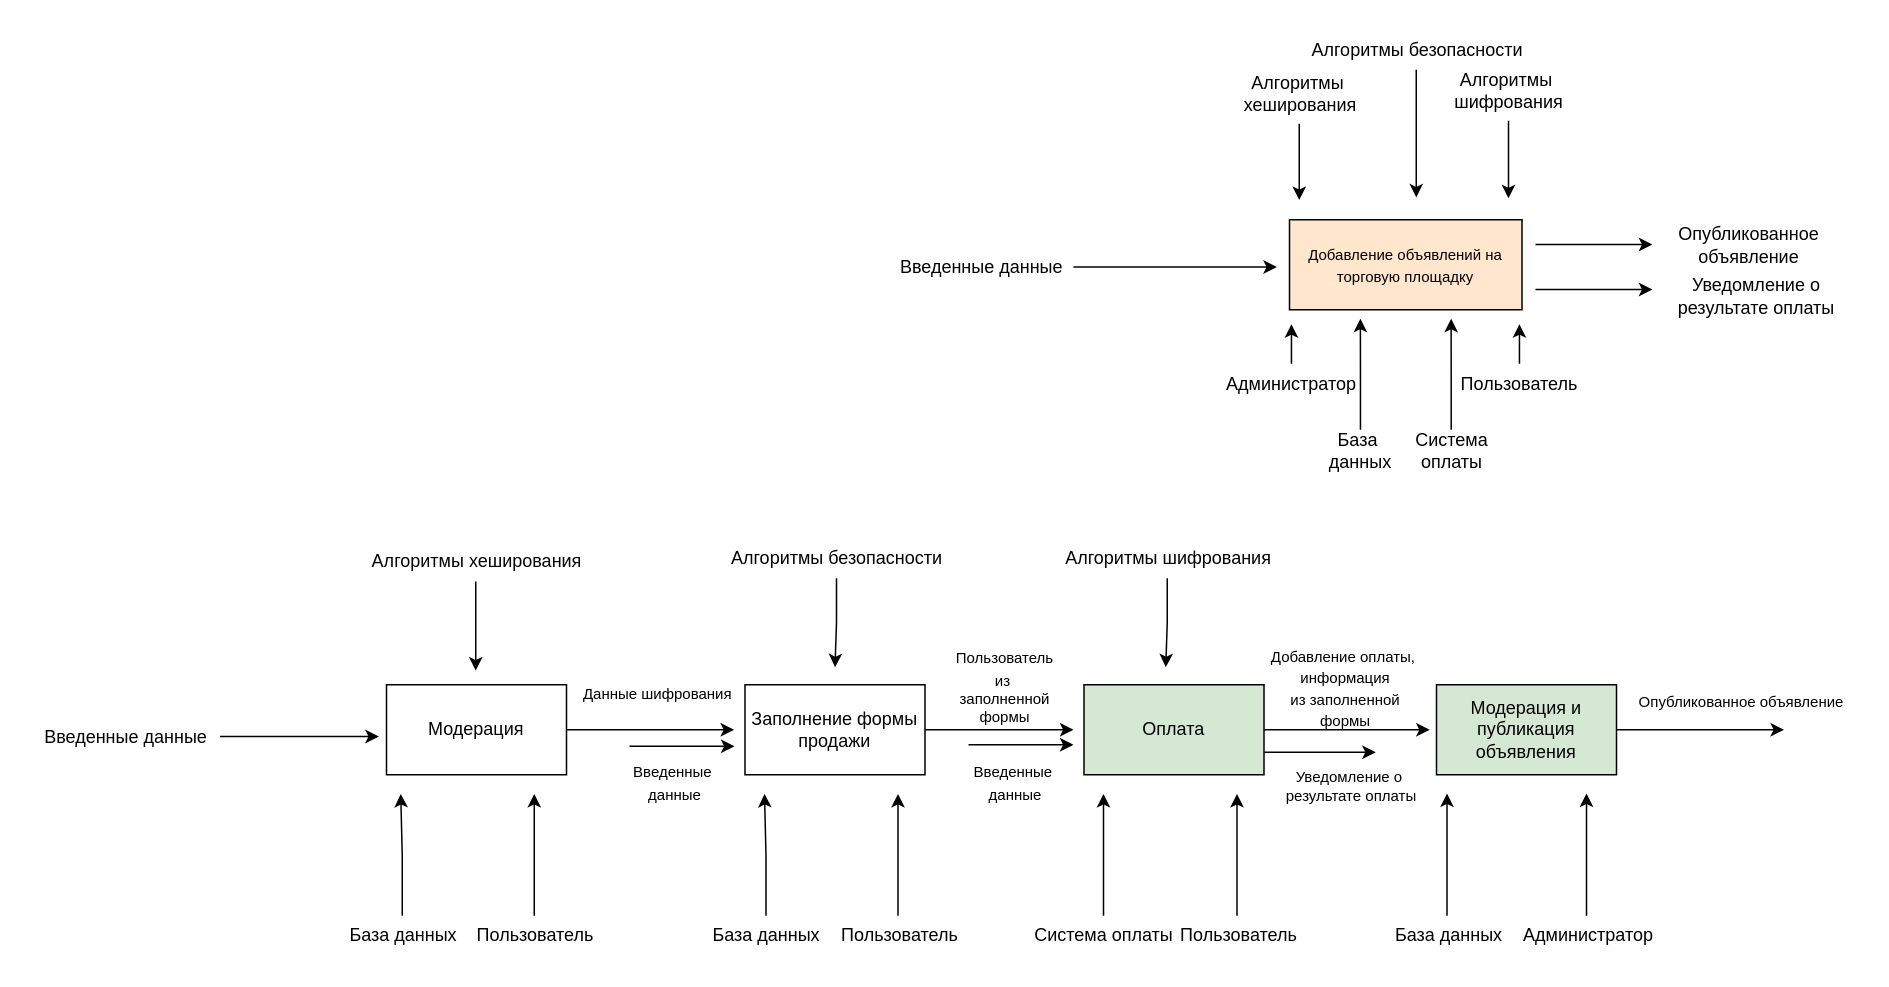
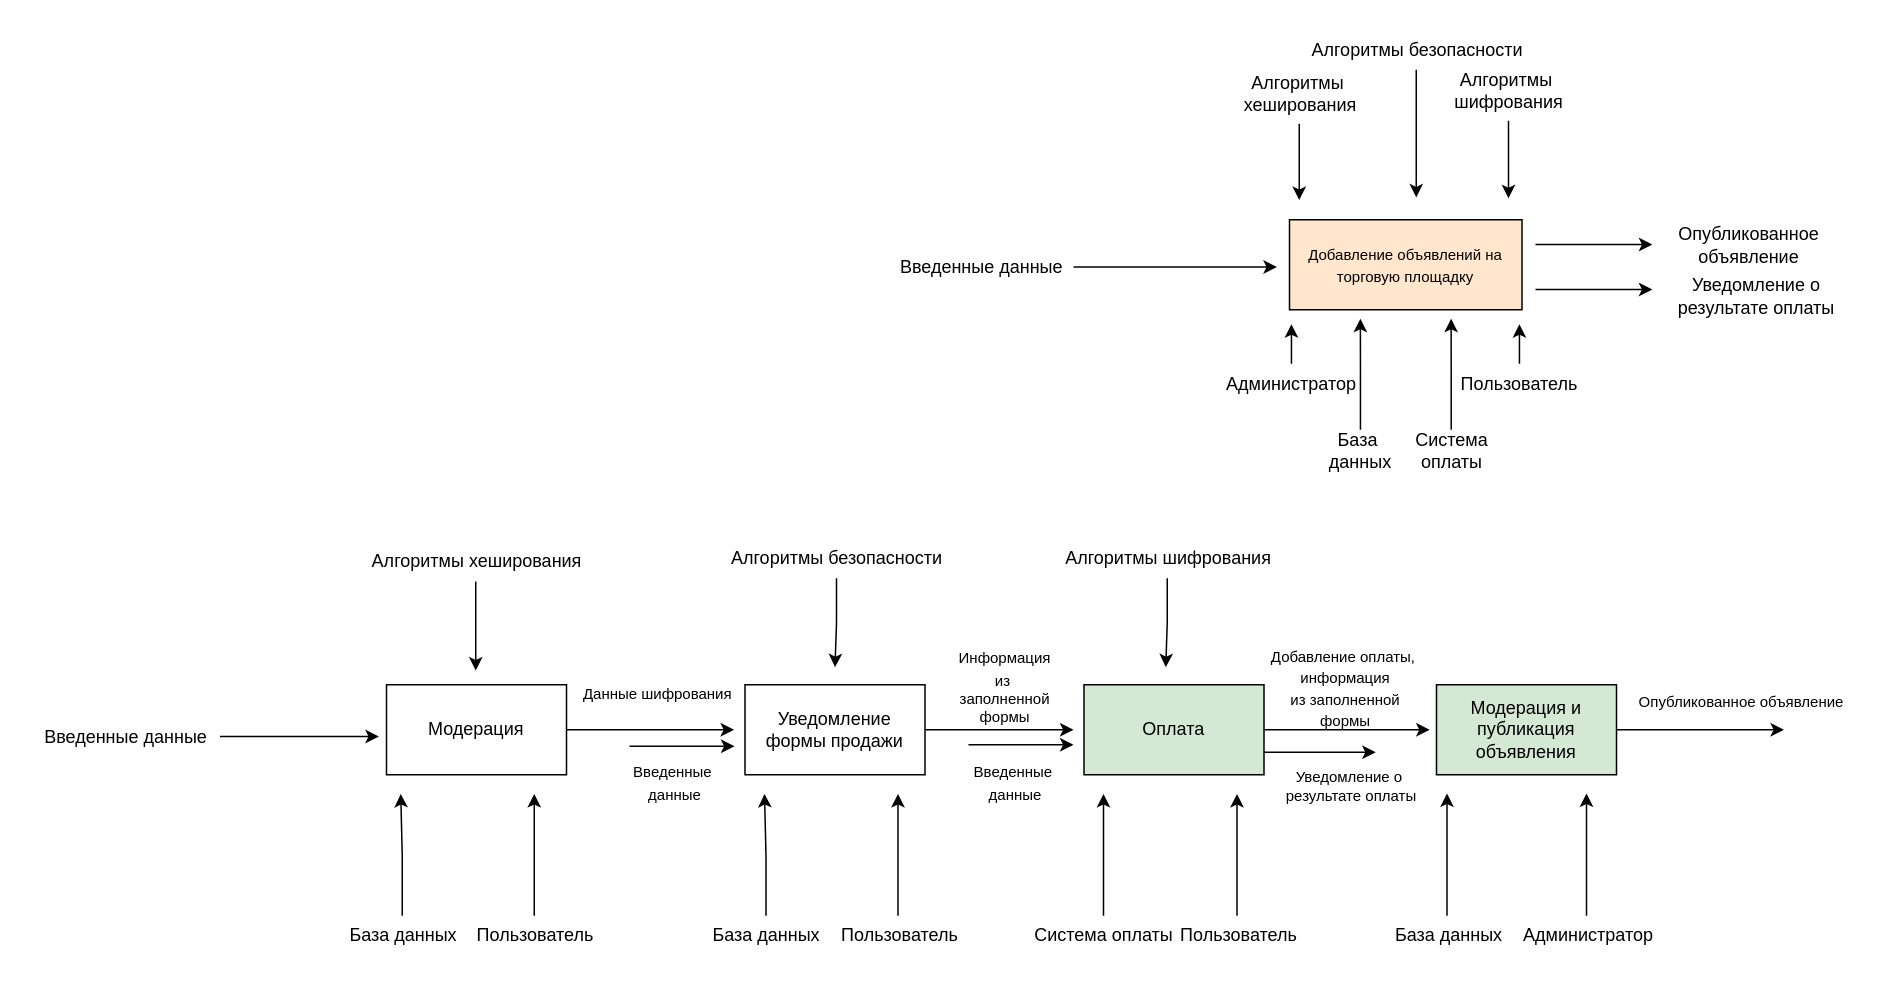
  <mxCell id="0" />
  <mxCell id="1" parent="0" />
  <mxCell id="2" style="edgeStyle=orthogonalEdgeStyle;rounded=0;orthogonalLoop=1;jettySize=auto;html=1;" parent="1" edge="1"><mxGeometry relative="1" as="geometry"><mxPoint x="1100.909" y="162.5" as="targetPoint" /><mxPoint x="1023" y="162.5" as="sourcePoint" /></mxGeometry></mxCell>
  <mxCell id="3" value="&lt;font style=&quot;font-size: 10px;&quot;&gt;Добавление объявлений на торговую площадку&lt;/font&gt;" style="rounded=0;whiteSpace=wrap;html=1;fillColor=#ffe6cc;" parent="1" vertex="1"><mxGeometry x="859" y="146" width="155" height="60" as="geometry" /></mxCell>
  <mxCell id="4" style="edgeStyle=orthogonalEdgeStyle;rounded=0;orthogonalLoop=1;jettySize=auto;html=1;" parent="1" source="5" edge="1"><mxGeometry relative="1" as="geometry"><mxPoint x="850.6" y="177.5" as="targetPoint" /></mxGeometry></mxCell>
  <mxCell id="5" value="Введенные данные" style="text;html=1;align=center;verticalAlign=middle;whiteSpace=wrap;rounded=0;" parent="1" vertex="1"><mxGeometry x="593" y="162.5" width="122" height="30" as="geometry" /></mxCell>
  <mxCell id="6" value="Опубликованное объявление" style="text;html=1;align=center;verticalAlign=middle;whiteSpace=wrap;rounded=0;" parent="1" vertex="1"><mxGeometry x="1109" y="146" width="113" height="33" as="geometry" /></mxCell>
  <mxCell id="7" style="edgeStyle=orthogonalEdgeStyle;rounded=0;orthogonalLoop=1;jettySize=auto;html=1;" parent="1" source="8" edge="1"><mxGeometry relative="1" as="geometry"><mxPoint x="906.25" y="211.996" as="targetPoint" /></mxGeometry></mxCell>
  <mxCell id="8" value="База&amp;nbsp;&lt;div&gt;данных&lt;/div&gt;" style="text;html=1;align=center;verticalAlign=middle;whiteSpace=wrap;rounded=0;" parent="1" vertex="1"><mxGeometry x="864" y="285.94" width="84.5" height="28" as="geometry" /></mxCell>
  <mxCell id="9" style="edgeStyle=orthogonalEdgeStyle;rounded=0;orthogonalLoop=1;jettySize=auto;html=1;" parent="1" source="10" edge="1"><mxGeometry relative="1" as="geometry"><mxPoint x="1012.25" y="215.615" as="targetPoint" /></mxGeometry></mxCell>
  <mxCell id="10" value="Пользователь" style="text;html=1;align=center;verticalAlign=middle;whiteSpace=wrap;rounded=0;" parent="1" vertex="1"><mxGeometry x="970" y="242" width="84.5" height="28" as="geometry" /></mxCell>
  <mxCell id="11" style="edgeStyle=orthogonalEdgeStyle;rounded=0;orthogonalLoop=1;jettySize=auto;html=1;" parent="1" source="12" edge="1"><mxGeometry relative="1" as="geometry"><mxPoint x="860.25" y="215.615" as="targetPoint" /></mxGeometry></mxCell>
  <mxCell id="12" value="Администратор" style="text;html=1;align=center;verticalAlign=middle;whiteSpace=wrap;rounded=0;" parent="1" vertex="1"><mxGeometry x="818" y="242" width="84.5" height="28" as="geometry" /></mxCell>
  <mxCell id="13" value="&lt;font style=&quot;font-size: 10px;&quot;&gt;Данные шифрования&lt;/font&gt;" style="text;html=1;align=center;verticalAlign=middle;whiteSpace=wrap;rounded=0;" parent="1" vertex="1"><mxGeometry x="377" y="446.5" width="122" height="30" as="geometry" /></mxCell>
  <mxCell id="14" style="edgeStyle=orthogonalEdgeStyle;rounded=0;orthogonalLoop=1;jettySize=auto;html=1;" parent="1" source="15" edge="1"><mxGeometry relative="1" as="geometry"><mxPoint x="715" y="486" as="targetPoint" /></mxGeometry></mxCell>
- <mxCell id="15" value="Заполнение формы продажи" style="whiteSpace=wrap;html=1;" parent="1" vertex="1"><mxGeometry x="496" y="456" width="120" height="60" as="geometry" /></mxCell>
+ <mxCell id="15" value="Уведомление формы продажи" style="whiteSpace=wrap;html=1;" parent="1" vertex="1"><mxGeometry x="496" y="456" width="120" height="60" as="geometry" /></mxCell>
  <mxCell id="16" style="edgeStyle=orthogonalEdgeStyle;rounded=0;orthogonalLoop=1;jettySize=auto;html=1;" parent="1" source="17" edge="1"><mxGeometry relative="1" as="geometry"><mxPoint x="556" y="444.31" as="targetPoint" /></mxGeometry></mxCell>
  <mxCell id="17" value="Алгоритмы безопасности" style="text;html=1;align=center;verticalAlign=middle;resizable=0;points=[];autosize=1;strokeColor=none;fillColor=none;" parent="1" vertex="1"><mxGeometry x="477.5" y="359" width="159" height="26" as="geometry" /></mxCell>
  <mxCell id="18" style="edgeStyle=orthogonalEdgeStyle;rounded=0;orthogonalLoop=1;jettySize=auto;html=1;" parent="1" source="19" edge="1"><mxGeometry relative="1" as="geometry"><mxPoint x="1188.667" y="486" as="targetPoint" /></mxGeometry></mxCell>
  <mxCell id="19" value="Модерация и публикация объявления" style="whiteSpace=wrap;html=1;fillColor=#d5e8d4;" parent="1" vertex="1"><mxGeometry x="957" y="456" width="120" height="60" as="geometry" /></mxCell>
- <mxCell id="20" value="&lt;font style=&quot;font-size: 10px;&quot;&gt;&lt;span style=&quot;text-wrap: wrap;&quot;&gt;Пользователь из&amp;nbsp;&lt;/span&gt;&lt;/font&gt;&lt;div style=&quot;font-size: 10px;&quot;&gt;&lt;font style=&quot;font-size: 10px;&quot;&gt;&lt;span style=&quot;text-wrap: wrap;&quot;&gt;заполненной формы&lt;/span&gt;&lt;/font&gt;&lt;/div&gt;" style="text;html=1;align=center;verticalAlign=middle;resizable=0;points=[];autosize=1;strokeColor=none;fillColor=none;" parent="1" vertex="1"><mxGeometry x="612" y="438" width="114" height="38" as="geometry" /></mxCell>
+ <mxCell id="20" value="&lt;font style=&quot;font-size: 10px;&quot;&gt;&lt;span style=&quot;text-wrap: wrap;&quot;&gt;Информация из&amp;nbsp;&lt;/span&gt;&lt;/font&gt;&lt;div style=&quot;font-size: 10px;&quot;&gt;&lt;font style=&quot;font-size: 10px;&quot;&gt;&lt;span style=&quot;text-wrap: wrap;&quot;&gt;заполненной формы&lt;/span&gt;&lt;/font&gt;&lt;/div&gt;" style="text;html=1;align=center;verticalAlign=middle;resizable=0;points=[];autosize=1;strokeColor=none;fillColor=none;" parent="1" vertex="1"><mxGeometry x="612" y="438" width="114" height="38" as="geometry" /></mxCell>
  <mxCell id="21" value="&lt;font size=&quot;1&quot;&gt;Опубликованное объявление&lt;/font&gt;" style="text;html=1;align=center;verticalAlign=middle;resizable=0;points=[];autosize=1;strokeColor=none;fillColor=none;" parent="1" vertex="1"><mxGeometry x="1082" y="454" width="155" height="26" as="geometry" /></mxCell>
  <mxCell id="22" style="edgeStyle=orthogonalEdgeStyle;rounded=0;orthogonalLoop=1;jettySize=auto;html=1;" parent="1" source="23" edge="1"><mxGeometry relative="1" as="geometry"><mxPoint x="1057" y="528.5" as="targetPoint" /></mxGeometry></mxCell>
  <mxCell id="23" value="Администратор" style="text;html=1;align=center;verticalAlign=middle;resizable=0;points=[];autosize=1;strokeColor=none;fillColor=none;" parent="1" vertex="1"><mxGeometry x="1005" y="610" width="105" height="26" as="geometry" /></mxCell>
  <mxCell id="24" style="edgeStyle=orthogonalEdgeStyle;rounded=0;orthogonalLoop=1;jettySize=auto;html=1;" parent="1" source="25" edge="1"><mxGeometry relative="1" as="geometry"><mxPoint x="488.714" y="486" as="targetPoint" /></mxGeometry></mxCell>
  <mxCell id="25" value="Модерация" style="whiteSpace=wrap;html=1;" parent="1" vertex="1"><mxGeometry x="257" y="456" width="120" height="60" as="geometry" /></mxCell>
  <mxCell id="26" style="edgeStyle=orthogonalEdgeStyle;rounded=0;orthogonalLoop=1;jettySize=auto;html=1;" parent="1" source="27" edge="1"><mxGeometry relative="1" as="geometry"><mxPoint x="355.5" y="528.793" as="targetPoint" /></mxGeometry></mxCell>
  <mxCell id="27" value="Пользователь" style="text;html=1;align=center;verticalAlign=middle;resizable=0;points=[];autosize=1;strokeColor=none;fillColor=none;" parent="1" vertex="1"><mxGeometry x="308" y="610" width="96" height="26" as="geometry" /></mxCell>
  <mxCell id="28" style="edgeStyle=orthogonalEdgeStyle;rounded=0;orthogonalLoop=1;jettySize=auto;html=1;" parent="1" source="29" edge="1"><mxGeometry relative="1" as="geometry"><mxPoint x="251.917" y="490.5" as="targetPoint" /></mxGeometry></mxCell>
  <mxCell id="29" value="Введенные данные" style="text;html=1;align=center;verticalAlign=middle;resizable=0;points=[];autosize=1;strokeColor=none;fillColor=none;" parent="1" vertex="1"><mxGeometry x="20" y="477.5" width="126" height="26" as="geometry" /></mxCell>
  <mxCell id="30" style="edgeStyle=orthogonalEdgeStyle;rounded=0;orthogonalLoop=1;jettySize=auto;html=1;" parent="1" source="32" edge="1"><mxGeometry relative="1" as="geometry"><mxPoint x="952.451" y="486" as="targetPoint" /></mxGeometry></mxCell>
  <mxCell id="31" style="edgeStyle=orthogonalEdgeStyle;rounded=0;orthogonalLoop=1;jettySize=auto;html=1;exitX=1;exitY=0.75;exitDx=0;exitDy=0;" edge="1" parent="1" source="32"><mxGeometry relative="1" as="geometry"><mxPoint x="916.494" y="501" as="targetPoint" /></mxGeometry></mxCell>
  <mxCell id="32" value="Оплата" style="whiteSpace=wrap;html=1;fillColor=#d5e8d4;" parent="1" vertex="1"><mxGeometry x="722" y="456" width="120" height="60" as="geometry" /></mxCell>
  <mxCell id="33" value="&lt;font size=&quot;1&quot;&gt;Добавление оплаты,&amp;nbsp;&lt;/font&gt;&lt;div&gt;&lt;font size=&quot;1&quot;&gt;информация&lt;/font&gt;&lt;div&gt;&lt;font size=&quot;1&quot;&gt;&amp;nbsp;из заполненной&amp;nbsp;&lt;/font&gt;&lt;/div&gt;&lt;div&gt;&lt;font size=&quot;1&quot;&gt;формы&lt;/font&gt;&lt;/div&gt;&lt;/div&gt;" style="text;html=1;align=center;verticalAlign=middle;resizable=0;points=[];autosize=1;strokeColor=none;fillColor=none;" parent="1" vertex="1"><mxGeometry x="847" y="422.5" width="97" height="70" as="geometry" /></mxCell>
  <mxCell id="34" style="edgeStyle=orthogonalEdgeStyle;rounded=0;orthogonalLoop=1;jettySize=auto;html=1;" edge="1" parent="1" source="35"><mxGeometry relative="1" as="geometry"><mxPoint x="266.5" y="528.793" as="targetPoint" /></mxGeometry></mxCell>
  <mxCell id="35" value="База данных" style="text;html=1;align=center;verticalAlign=middle;resizable=0;points=[];autosize=1;strokeColor=none;fillColor=none;" vertex="1" parent="1"><mxGeometry x="223" y="610" width="89" height="26" as="geometry" /></mxCell>
  <mxCell id="36" style="edgeStyle=orthogonalEdgeStyle;rounded=0;orthogonalLoop=1;jettySize=auto;html=1;" edge="1" parent="1" source="37"><mxGeometry relative="1" as="geometry"><mxPoint x="598" y="528.793" as="targetPoint" /></mxGeometry></mxCell>
  <mxCell id="37" value="Пользователь" style="text;html=1;align=center;verticalAlign=middle;resizable=0;points=[];autosize=1;strokeColor=none;fillColor=none;" vertex="1" parent="1"><mxGeometry x="550.5" y="610" width="96" height="26" as="geometry" /></mxCell>
  <mxCell id="38" style="edgeStyle=orthogonalEdgeStyle;rounded=0;orthogonalLoop=1;jettySize=auto;html=1;" edge="1" parent="1" source="39"><mxGeometry relative="1" as="geometry"><mxPoint y="528.793" as="targetPoint" x="509" /></mxGeometry></mxCell>
  <mxCell id="39" value="База данных" style="text;html=1;align=center;verticalAlign=middle;resizable=0;points=[];autosize=1;strokeColor=none;fillColor=none;" vertex="1" parent="1"><mxGeometry x="465.5" y="610" width="89" height="26" as="geometry" /></mxCell>
  <mxCell id="40" style="edgeStyle=orthogonalEdgeStyle;rounded=0;orthogonalLoop=1;jettySize=auto;html=1;" edge="1" parent="1" source="41"><mxGeometry relative="1" as="geometry"><mxPoint x="824" y="528.793" as="targetPoint" /></mxGeometry></mxCell>
  <mxCell id="41" value="Пользователь" style="text;html=1;align=center;verticalAlign=middle;resizable=0;points=[];autosize=1;strokeColor=none;fillColor=none;" vertex="1" parent="1"><mxGeometry x="776.5" y="610" width="96" height="26" as="geometry" /></mxCell>
  <mxCell id="42" style="edgeStyle=orthogonalEdgeStyle;rounded=0;orthogonalLoop=1;jettySize=auto;html=1;" edge="1" parent="1" source="43"><mxGeometry relative="1" as="geometry"><mxPoint x="735" y="528.793" as="targetPoint" /></mxGeometry></mxCell>
  <mxCell id="43" value="Система оплаты" style="text;html=1;align=center;verticalAlign=middle;resizable=0;points=[];autosize=1;strokeColor=none;fillColor=none;" vertex="1" parent="1"><mxGeometry x="680" y="610" width="110" height="26" as="geometry" /></mxCell>
  <mxCell id="44" style="edgeStyle=orthogonalEdgeStyle;rounded=0;orthogonalLoop=1;jettySize=auto;html=1;" edge="1" parent="1" source="45"><mxGeometry relative="1" as="geometry"><mxPoint x="964" y="528.5" as="targetPoint" /></mxGeometry></mxCell>
  <mxCell id="45" value="База данных" style="text;html=1;align=center;verticalAlign=middle;resizable=0;points=[];autosize=1;strokeColor=none;fillColor=none;" vertex="1" parent="1"><mxGeometry x="920" y="610" width="89" height="26" as="geometry" /></mxCell>
  <mxCell id="46" value="&lt;font style=&quot;font-size: 10px;&quot;&gt;Уведомление о&amp;nbsp;&lt;/font&gt;&lt;div style=&quot;font-size: 10px;&quot;&gt;&lt;font style=&quot;font-size: 10px;&quot;&gt;результате оплаты&lt;/font&gt;&lt;/div&gt;" style="text;html=1;align=center;verticalAlign=middle;resizable=0;points=[];autosize=1;strokeColor=none;fillColor=none;" vertex="1" parent="1"><mxGeometry x="847" y="503.5" width="105" height="38" as="geometry" /></mxCell>
  <mxCell id="47" style="edgeStyle=orthogonalEdgeStyle;rounded=0;orthogonalLoop=1;jettySize=auto;html=1;" edge="1" parent="1" source="48"><mxGeometry relative="1" as="geometry"><mxPoint x="316.5" y="446.5" as="targetPoint" /></mxGeometry></mxCell>
  <mxCell id="48" value="Алгоритмы хеширования" style="text;html=1;align=center;verticalAlign=middle;resizable=0;points=[];autosize=1;strokeColor=none;fillColor=none;" vertex="1" parent="1"><mxGeometry x="238" y="361.19" width="158" height="26" as="geometry" /></mxCell>
  <mxCell id="49" style="edgeStyle=orthogonalEdgeStyle;rounded=0;orthogonalLoop=1;jettySize=auto;html=1;" edge="1" parent="1" source="50"><mxGeometry relative="1" as="geometry"><mxPoint x="776.5" y="444.31" as="targetPoint" /></mxGeometry></mxCell>
  <mxCell id="50" value="Алгоритмы шифрования" style="text;html=1;align=center;verticalAlign=middle;resizable=0;points=[];autosize=1;strokeColor=none;fillColor=none;" vertex="1" parent="1"><mxGeometry x="700" y="359" width="155" height="26" as="geometry" /></mxCell>
  <mxCell id="51" style="edgeStyle=orthogonalEdgeStyle;rounded=0;orthogonalLoop=1;jettySize=auto;html=1;" edge="1" parent="1"><mxGeometry relative="1" as="geometry"><mxPoint x="715" y="496" as="targetPoint" /><mxPoint x="645" y="496" as="sourcePoint" /></mxGeometry></mxCell>
  <mxCell id="52" value="&lt;font style=&quot;font-size: 10px;&quot;&gt;Введенные&amp;nbsp;&lt;/font&gt;&lt;div&gt;&lt;font style=&quot;font-size: 10px;&quot;&gt;данные&lt;/font&gt;&lt;/div&gt;" style="text;html=1;align=center;verticalAlign=middle;resizable=0;points=[];autosize=1;strokeColor=none;fillColor=none;" vertex="1" parent="1"><mxGeometry x="639" y="500" width="73" height="41" as="geometry" /></mxCell>
  <mxCell id="53" style="edgeStyle=orthogonalEdgeStyle;rounded=0;orthogonalLoop=1;jettySize=auto;html=1;" edge="1" parent="1"><mxGeometry relative="1" as="geometry"><mxPoint x="489" y="497" as="targetPoint" /><mxPoint x="419" y="497" as="sourcePoint" /></mxGeometry></mxCell>
  <mxCell id="54" value="&lt;font style=&quot;font-size: 10px;&quot;&gt;Введенные&amp;nbsp;&lt;/font&gt;&lt;div&gt;&lt;font style=&quot;font-size: 10px;&quot;&gt;данные&lt;/font&gt;&lt;/div&gt;" style="text;html=1;align=center;verticalAlign=middle;resizable=0;points=[];autosize=1;strokeColor=none;fillColor=none;" vertex="1" parent="1"><mxGeometry x="412" y="500" width="73" height="41" as="geometry" /></mxCell>
  <mxCell id="55" style="edgeStyle=orthogonalEdgeStyle;rounded=0;orthogonalLoop=1;jettySize=auto;html=1;" edge="1" parent="1" source="56"><mxGeometry relative="1" as="geometry"><mxPoint x="966.75" y="211.996" as="targetPoint" /></mxGeometry></mxCell>
  <mxCell id="56" value="Система оплаты" style="text;html=1;align=center;verticalAlign=middle;whiteSpace=wrap;rounded=0;" vertex="1" parent="1"><mxGeometry x="924.5" y="285.94" width="84.5" height="28" as="geometry" /></mxCell>
  <mxCell id="57" style="edgeStyle=orthogonalEdgeStyle;rounded=0;orthogonalLoop=1;jettySize=auto;html=1;" edge="1" parent="1" source="58"><mxGeometry relative="1" as="geometry"><mxPoint x="943.5" y="131.138" as="targetPoint" /></mxGeometry></mxCell>
  <mxCell id="58" value="Алгоритмы безопасности" style="text;html=1;align=center;verticalAlign=middle;resizable=0;points=[];autosize=1;strokeColor=none;fillColor=none;" vertex="1" parent="1"><mxGeometry x="864" y="20" width="159" height="26" as="geometry" /></mxCell>
  <mxCell id="59" style="edgeStyle=orthogonalEdgeStyle;rounded=0;orthogonalLoop=1;jettySize=auto;html=1;" edge="1" parent="1" source="60"><mxGeometry relative="1" as="geometry"><mxPoint x="865.5" y="132.862" as="targetPoint" /></mxGeometry></mxCell>
  <mxCell id="60" value="Алгоритмы&amp;nbsp;&lt;div&gt;хеширования&lt;/div&gt;" style="text;html=1;align=center;verticalAlign=middle;resizable=0;points=[];autosize=1;strokeColor=none;fillColor=none;" vertex="1" parent="1"><mxGeometry x="819" y="41" width="93" height="41" as="geometry" /></mxCell>
  <mxCell id="61" style="edgeStyle=orthogonalEdgeStyle;rounded=0;orthogonalLoop=1;jettySize=auto;html=1;" edge="1" parent="1" source="62"><mxGeometry relative="1" as="geometry"><mxPoint x="1005" y="131.655" as="targetPoint" /></mxGeometry></mxCell>
  <mxCell id="62" value="Алгоритмы&amp;nbsp;&lt;div&gt;шифрования&lt;/div&gt;" style="text;html=1;align=center;verticalAlign=middle;resizable=0;points=[];autosize=1;strokeColor=none;fillColor=none;" vertex="1" parent="1"><mxGeometry x="960" y="39" width="90" height="41" as="geometry" /></mxCell>
  <mxCell id="63" style="edgeStyle=orthogonalEdgeStyle;rounded=0;orthogonalLoop=1;jettySize=auto;html=1;" edge="1" parent="1"><mxGeometry relative="1" as="geometry"><mxPoint x="1100.909" y="192.5" as="targetPoint" /><mxPoint x="1023" y="192.5" as="sourcePoint" /></mxGeometry></mxCell>
  <mxCell id="64" value="Уведомление о&lt;div&gt;результате оплаты&lt;/div&gt;" style="text;html=1;align=center;verticalAlign=middle;resizable=0;points=[];autosize=1;strokeColor=none;fillColor=none;" vertex="1" parent="1"><mxGeometry x="1109" y="176" width="122" height="41" as="geometry" /></mxCell>
